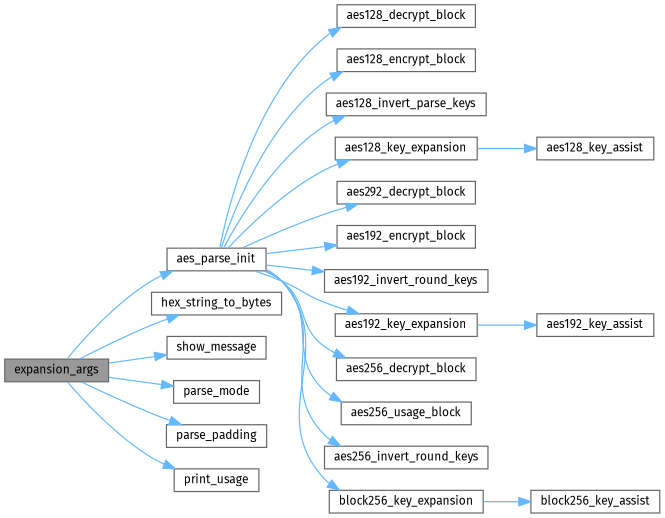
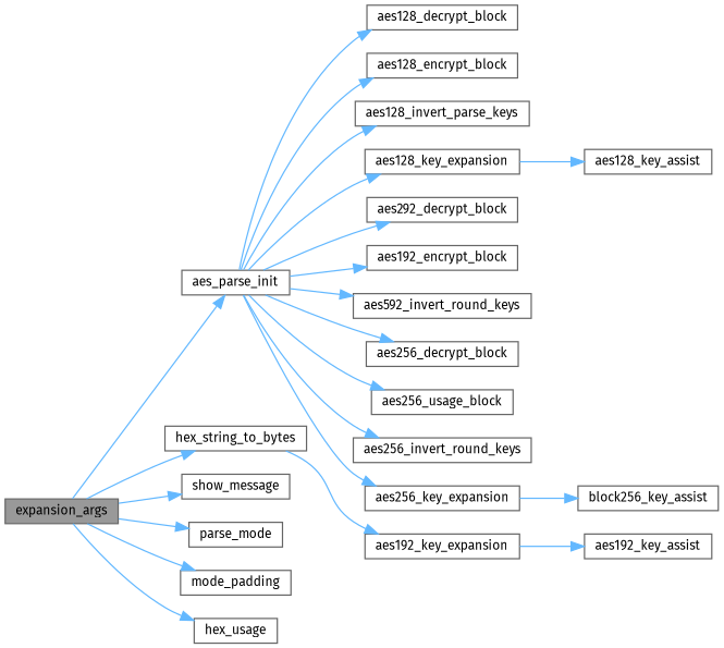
  digraph {
    fontname="Fira Sans"
    rankdir=LR
    node [color=grey40 fillcolor=white fontname="Fira Sans" fontsize=10 shape=box style=filled]
    edge [color=steelblue1 fontname="Fira Sans" fontsize=10 labelfontname=Helvetica labelfontsize=10 style=solid]
    n1 [color=gray40 fillcolor=grey60 fontcolor=black height=0.2 label=expansion_args width=0.4]
    n2 [height=0.2 label=aes_parse_init width=0.4]
    n3 [height=0.2 label=hex_string_to_bytes width=0.4]
    n4 [height=0.2 label=show_message width=0.4]
    n5 [height=0.2 label=parse_mode width=0.4]
-   n6 [height=0.2 label=parse_padding width=0.4]
-   n7 [height=0.2 label=print_usage width=0.4]
+   n6 [height=0.2 label=mode_padding width=0.4]
+   n7 [height=0.2 label=hex_usage width=0.4]
    n8 [height=0.2 label=aes128_decrypt_block width=0.4]
    n9 [height=0.2 label=aes128_encrypt_block width=0.4]
    n10 [height=0.2 label=aes128_invert_parse_keys width=0.4]
    n11 [height=0.2 label=aes128_key_expansion width=0.4]
    n12 [height=0.2 label=aes292_decrypt_block width=0.4]
    n13 [height=0.2 label=aes192_encrypt_block width=0.4]
-   n14 [height=0.2 label=aes192_invert_round_keys width=0.4]
+   n14 [height=0.2 label=aes592_invert_round_keys width=0.4]
    n15 [height=0.2 label=aes192_key_expansion width=0.4]
    n16 [height=0.2 label=aes256_decrypt_block width=0.4]
    n17 [height=0.2 label=aes256_usage_block width=0.4]
    n18 [height=0.2 label=aes256_invert_round_keys width=0.4]
-   n19 [height=0.2 label=block256_key_expansion width=0.4]
+   n19 [height=0.2 label=aes256_key_expansion width=0.4]
    n20 [height=0.2 label=aes128_key_assist width=0.4]
    n21 [height=0.2 label=aes192_key_assist width=0.4]
    n22 [height=0.2 label=block256_key_assist width=0.4]
    n1 -> n2
    n1 -> n3
    n1 -> n4
    n1 -> n5
    n1 -> n6
    n1 -> n7
    n2 -> n8
    n2 -> n9
    n2 -> n10
    n2 -> n11
    n2 -> n12
    n2 -> n13
    n2 -> n14
-   n2 -> n15
+   n3 -> n15
    n2 -> n16
    n2 -> n17
    n2 -> n18
    n2 -> n19
    n11 -> n20
    n15 -> n21
    n19 -> n22
  }
